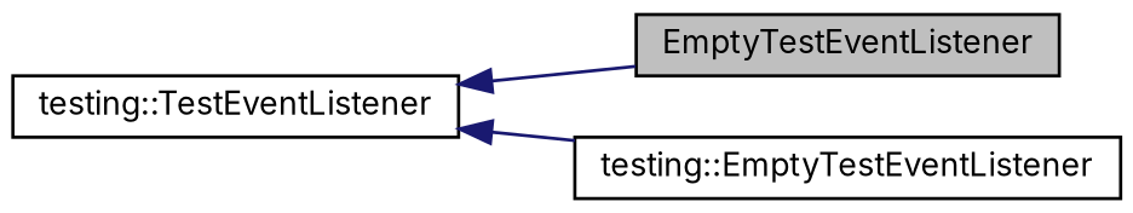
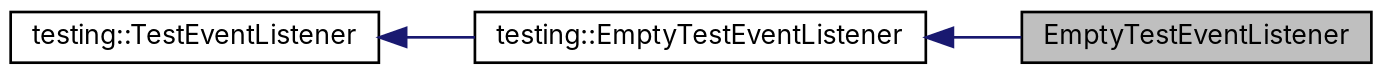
  digraph {
    fontname=Inter
    rankdir=LR
    node [color=black fillcolor=white fontname=Inter fontsize=10 shape=record style=filled]
    edge [color=midnightblue dir=back fontname=Inter fontsize=10 labelfontname=Helvetica labelfontsize=10 style=solid]
    n1 [fillcolor=grey75 fontcolor=black height=0.2 label=EmptyTestEventListener width=0.4]
    n2 [height=0.2 label="testing::EmptyTestEventListener" width=0.4]
    n3 [height=0.2 label="testing::TestEventListener" width=0.4]
-   n3 -> n1
+   n2 -> n1
    n3 -> n2
  }
